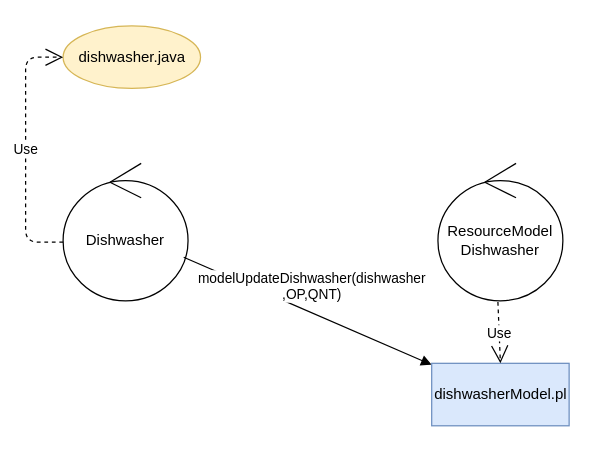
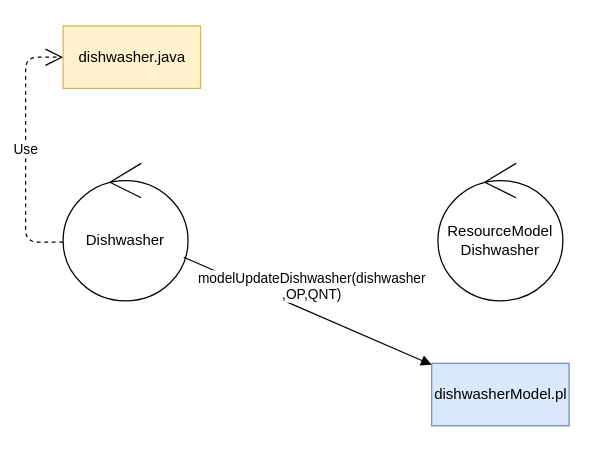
  <mxCell id="0" />
  <mxCell id="1" parent="0" />
  <mxCell id="2" value="Dishwasher" style="ellipse;shape=umlControl;whiteSpace=wrap;html=1;" parent="1" vertex="1"><mxGeometry x="50" y="130" width="100" height="110" as="geometry" /></mxCell>
  <mxCell id="3" value="ResourceModel&lt;br&gt;Dishwasher" style="ellipse;shape=umlControl;whiteSpace=wrap;html=1;" parent="1" vertex="1"><mxGeometry x="350" y="130" width="100" height="110" as="geometry" /></mxCell>
  <mxCell id="4" value="modelUpdateDishwasher(dishwasher&lt;br&gt;,OP,QNT)" style="html=1;verticalAlign=bottom;endArrow=block;" parent="1" source="2" target="5" edge="1"><mxGeometry x="0.015" y="5" width="80" relative="1" as="geometry"><mxPoint x="150" y="185" as="sourcePoint" /><mxPoint x="230" y="185" as="targetPoint" /><mxPoint as="offset" /></mxGeometry></mxCell>
  <mxCell id="5" value="dishwasherModel.pl" style="html=1;fillColor=#dae8fc;strokeColor=#6c8ebf;" parent="1" vertex="1"><mxGeometry x="345" y="290" width="110" height="50" as="geometry" /></mxCell>
- <mxCell id="6" value="Use" style="endArrow=open;endSize=12;dashed=1;html=1;exitX=0.48;exitY=1.009;exitDx=0;exitDy=0;exitPerimeter=0;entryX=0.5;entryY=0;entryDx=0;entryDy=0;" parent="1" source="3" target="5" edge="1"><mxGeometry width="160" relative="1" as="geometry"><mxPoint x="409.383" y="410.212" as="sourcePoint" /><mxPoint x="415" y="340" as="targetPoint" /></mxGeometry></mxCell>
- <mxCell id="7" value="dishwasher.java" style="ellipse;html=1;fillColor=#fff2cc;strokeColor=#d6b656;" vertex="1" parent="1"><mxGeometry x="50" y="20" width="110" height="50" as="geometry" /></mxCell>
+ <mxCell id="7" value="dishwasher.java" style="html=1;fillColor=#fff2cc;strokeColor=#d6b656;" vertex="1" parent="1"><mxGeometry x="50" y="20" width="110" height="50" as="geometry" /></mxCell>
  <mxCell id="8" value="Use" style="endArrow=open;endSize=12;dashed=1;html=1;exitX=0;exitY=0.573;exitDx=0;exitDy=0;exitPerimeter=0;entryX=0;entryY=0.5;entryDx=0;entryDy=0;" edge="1" parent="1" source="2" target="7"><mxGeometry width="160" relative="1" as="geometry"><mxPoint x="408" y="250.99" as="sourcePoint" /><mxPoint x="410" y="300" as="targetPoint" /><Array as="points"><mxPoint x="20" y="193" /><mxPoint x="20" y="45" /></Array></mxGeometry></mxCell>
